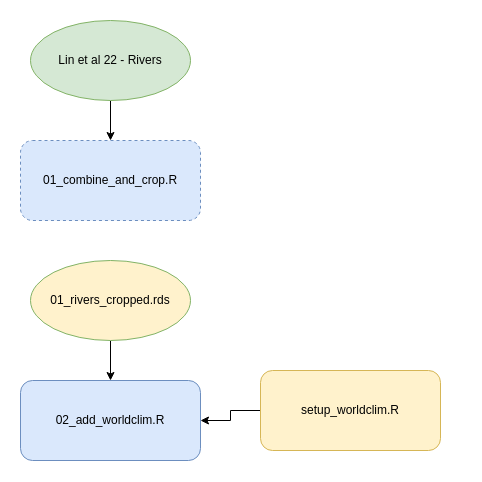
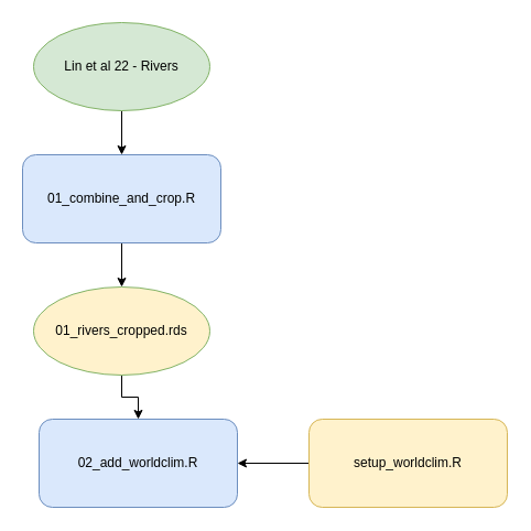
  <mxCell id="0" />
  <mxCell id="1" parent="0" />
  <mxCell id="2" style="edgeStyle=orthogonalEdgeStyle;rounded=0;orthogonalLoop=1;jettySize=auto;html=1;entryX=0.5;entryY=0;entryDx=0;entryDy=0;" edge="1" parent="1" source="3" target="5"><mxGeometry relative="1" as="geometry" /></mxCell>
  <mxCell id="3" value="Lin et al 22 - Rivers" style="ellipse;whiteSpace=wrap;html=1;fillColor=#d5e8d4;strokeColor=#82b366;" vertex="1" parent="1"><mxGeometry x="30" y="20" width="160" height="80" as="geometry" /></mxCell>
- <mxCell id="5" value="01_combine_and_crop.R" style="rounded=1;whiteSpace=wrap;html=1;fillColor=#dae8fc;strokeColor=#6c8ebf;dashed=1;" vertex="1" parent="1"><mxGeometry x="20" y="140" width="180" height="80" as="geometry" /></mxCell>
+ <mxCell id="4" style="edgeStyle=orthogonalEdgeStyle;rounded=0;orthogonalLoop=1;jettySize=auto;html=1;entryX=0.5;entryY=0;entryDx=0;entryDy=0;" edge="1" parent="1" source="5" target="7"><mxGeometry relative="1" as="geometry" /></mxCell>
+ <mxCell id="5" value="01_combine_and_crop.R" style="rounded=1;whiteSpace=wrap;html=1;fillColor=#dae8fc;strokeColor=#6c8ebf;" vertex="1" parent="1"><mxGeometry x="20" y="140" width="180" height="80" as="geometry" /></mxCell>
  <mxCell id="6" style="edgeStyle=orthogonalEdgeStyle;rounded=0;orthogonalLoop=1;jettySize=auto;html=1;" edge="1" parent="1" source="7" target="8"><mxGeometry relative="1" as="geometry" /></mxCell>
  <mxCell id="7" value="01_rivers_cropped.rds" style="ellipse;whiteSpace=wrap;html=1;fillColor=#fff2cc;strokeColor=#82b366;" vertex="1" parent="1"><mxGeometry x="30" y="260" width="160" height="80" as="geometry" /></mxCell>
- <mxCell id="8" value="02_add_worldclim.R" style="rounded=1;whiteSpace=wrap;html=1;fillColor=#dae8fc;strokeColor=#6c8ebf;" vertex="1" parent="1"><mxGeometry x="20" y="380" width="180" height="80" as="geometry" /></mxCell>
+ <mxCell id="8" value="02_add_worldclim.R" style="rounded=1;whiteSpace=wrap;html=1;fillColor=#dae8fc;strokeColor=#6c8ebf;" vertex="1" parent="1"><mxGeometry x="35" y="380" width="180" height="80" as="geometry" /></mxCell>
  <mxCell id="9" style="edgeStyle=orthogonalEdgeStyle;rounded=0;orthogonalLoop=1;jettySize=auto;html=1;entryX=1;entryY=0.5;entryDx=0;entryDy=0;" edge="1" parent="1" source="10" target="8"><mxGeometry relative="1" as="geometry" /></mxCell>
- <mxCell id="10" value="setup_worldclim.R" style="rounded=1;whiteSpace=wrap;html=1;fillColor=#fff2cc;strokeColor=#d6b656;" vertex="1" parent="1"><mxGeometry x="260" y="370" width="180" height="80" as="geometry" /></mxCell>
+ <mxCell id="10" value="setup_worldclim.R" style="rounded=1;whiteSpace=wrap;html=1;fillColor=#fff2cc;strokeColor=#d6b656;" vertex="1" parent="1"><mxGeometry x="280" y="380" width="180" height="80" as="geometry" /></mxCell>
